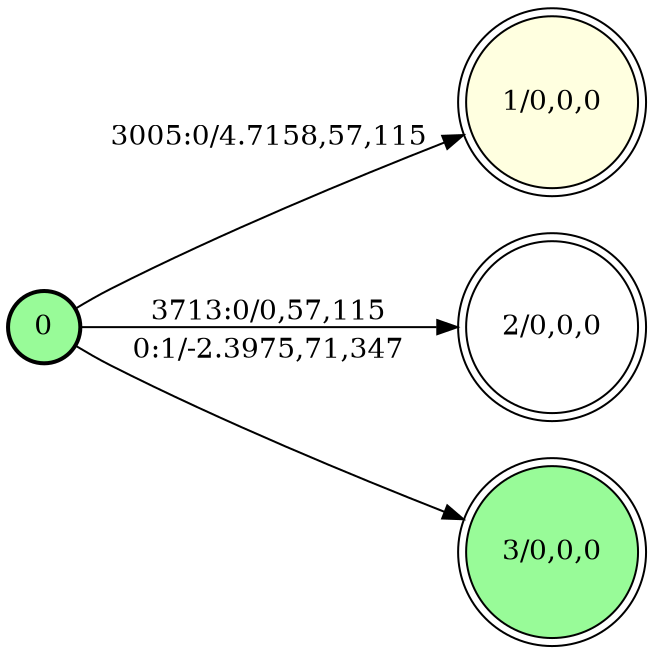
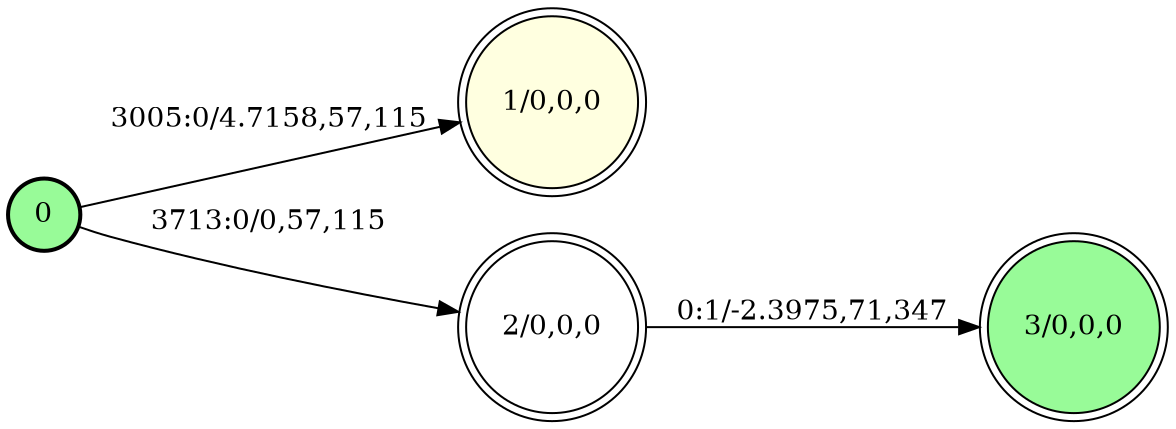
  digraph {
    nodesep=0.25
    rankdir=LR
    ranksep=0.4
    node [fillcolor=palegreen fontsize=14 shape=doublecircle style="solid,filled"]
    edge [fontsize=14]
    n1 [label=0 shape=circle style="bold,filled"]
    n2 [fillcolor=lightyellow label="1/0,0,0"]
    n3 [fillcolor=white label="2/0,0,0"]
    n4 [label="3/0,0,0"]
    n1 -> n2 [label="3005:0/4.7158,57,115"]
    n1 -> n3 [label="3713:0/0,57,115"]
-   n1 -> n4 [label="0:1/-2.3975,71,347"]
+   n3 -> n4 [label="0:1/-2.3975,71,347"]
  }
